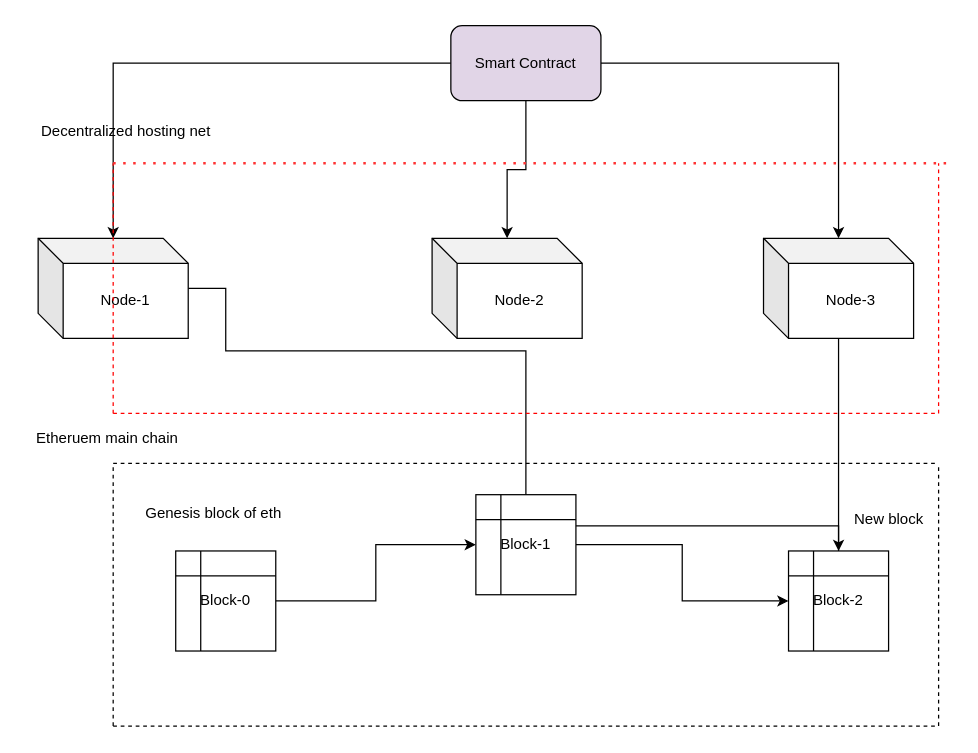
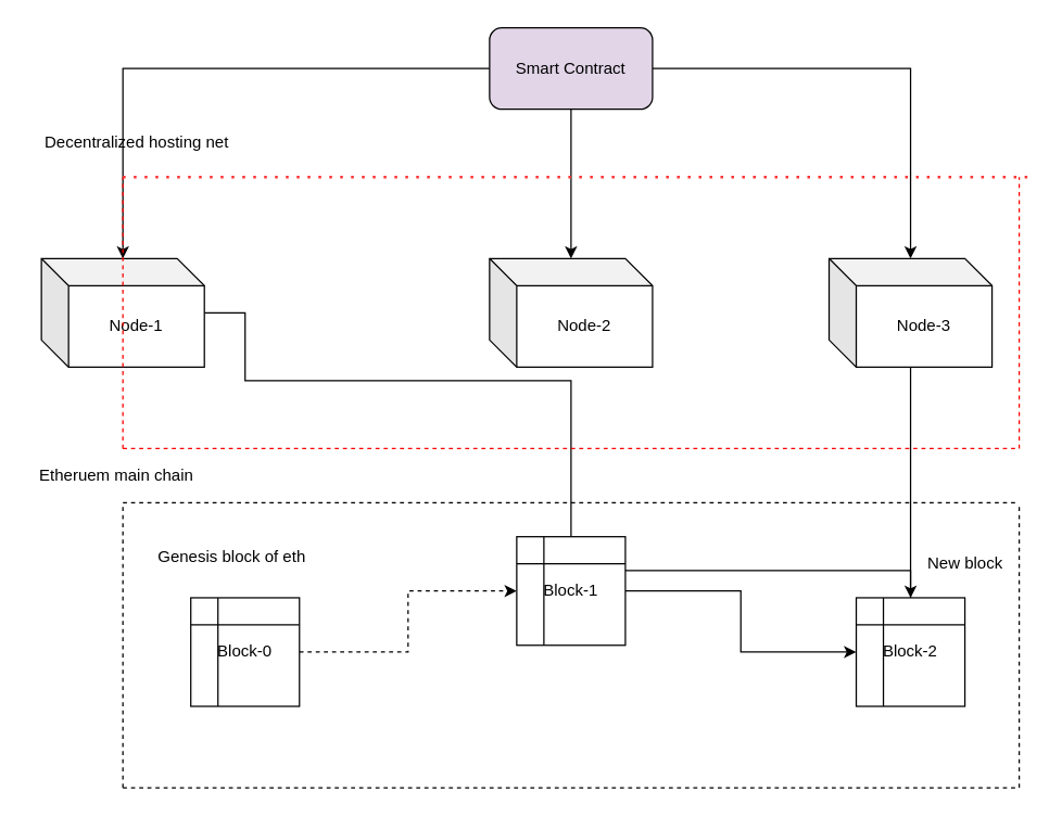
  <mxCell id="0" />
  <mxCell id="1" parent="0" />
  <mxCell id="2" style="edgeStyle=orthogonalEdgeStyle;rounded=0;orthogonalLoop=1;jettySize=auto;html=1;" edge="1" parent="1" source="5" target="7"><mxGeometry relative="1" as="geometry" /></mxCell>
  <mxCell id="3" value="" style="edgeStyle=orthogonalEdgeStyle;rounded=0;orthogonalLoop=1;jettySize=auto;html=1;" edge="1" parent="1" source="5" target="8"><mxGeometry relative="1" as="geometry" /></mxCell>
  <mxCell id="4" style="edgeStyle=orthogonalEdgeStyle;rounded=0;orthogonalLoop=1;jettySize=auto;html=1;" edge="1" parent="1" source="5" target="10"><mxGeometry relative="1" as="geometry" /></mxCell>
  <mxCell id="5" value="Smart Contract" style="rounded=1;whiteSpace=wrap;html=1;fillColor=#e1d5e7;" vertex="1" parent="1"><mxGeometry x="360" y="20" width="120" height="60" as="geometry" /></mxCell>
  <mxCell id="6" style="edgeStyle=orthogonalEdgeStyle;rounded=0;orthogonalLoop=1;jettySize=auto;html=1;entryX=0;entryY=0.5;entryDx=0;entryDy=0;" edge="1" parent="1" source="7" target="23"><mxGeometry relative="1" as="geometry"><Array as="points"><mxPoint x="180" y="280" /><mxPoint x="420" y="280" /><mxPoint x="420" y="420" /><mxPoint x="670" y="420" /><mxPoint x="670" y="480" /></Array></mxGeometry></mxCell>
  <mxCell id="7" value="Node-1" style="shape=cube;whiteSpace=wrap;html=1;boundedLbl=1;backgroundOutline=1;darkOpacity=0.05;darkOpacity2=0.1;" vertex="1" parent="1"><mxGeometry x="30" y="190" width="120" height="80" as="geometry" /></mxCell>
- <mxCell id="8" value="Node-2" style="shape=cube;whiteSpace=wrap;html=1;boundedLbl=1;backgroundOutline=1;darkOpacity=0.05;darkOpacity2=0.1;" vertex="1" parent="1"><mxGeometry x="345" y="190" width="120" height="80" as="geometry" /></mxCell>
+ <mxCell id="8" value="Node-2" style="shape=cube;whiteSpace=wrap;html=1;boundedLbl=1;backgroundOutline=1;darkOpacity=0.05;darkOpacity2=0.1;" vertex="1" parent="1"><mxGeometry x="360" y="190" width="120" height="80" as="geometry" /></mxCell>
  <mxCell id="9" style="edgeStyle=orthogonalEdgeStyle;rounded=0;orthogonalLoop=1;jettySize=auto;html=1;entryX=0.5;entryY=0;entryDx=0;entryDy=0;" edge="1" parent="1" source="10" target="23"><mxGeometry relative="1" as="geometry" /></mxCell>
  <mxCell id="10" value="Node-3" style="shape=cube;whiteSpace=wrap;html=1;boundedLbl=1;backgroundOutline=1;darkOpacity=0.05;darkOpacity2=0.1;" vertex="1" parent="1"><mxGeometry x="610" y="190" width="120" height="80" as="geometry" /></mxCell>
  <mxCell id="11" value="" style="endArrow=none;dashed=1;html=1;rounded=0;strokeColor=#FF0000;" edge="1" parent="1"><mxGeometry width="50" height="50" relative="1" as="geometry"><mxPoint x="90" y="330" as="sourcePoint" /><mxPoint x="90" y="130" as="targetPoint" /></mxGeometry></mxCell>
  <mxCell id="12" value="" style="endArrow=none;dashed=1;html=1;dashPattern=1 3;strokeWidth=2;rounded=0;strokeColor=#FF3333;" edge="1" parent="1"><mxGeometry width="50" height="50" relative="1" as="geometry"><mxPoint x="90" y="130" as="sourcePoint" /><mxPoint x="760" y="130" as="targetPoint" /></mxGeometry></mxCell>
  <mxCell id="13" value="" style="endArrow=none;dashed=1;html=1;rounded=0;strokeColor=#FF0000;" edge="1" parent="1"><mxGeometry width="50" height="50" relative="1" as="geometry"><mxPoint x="750" y="330" as="sourcePoint" /><mxPoint x="750" y="130" as="targetPoint" /></mxGeometry></mxCell>
  <mxCell id="14" value="" style="endArrow=none;dashed=1;html=1;rounded=0;strokeColor=#FF0000;" edge="1" parent="1"><mxGeometry width="50" height="50" relative="1" as="geometry"><mxPoint x="90" y="330" as="sourcePoint" /><mxPoint x="750" y="330" as="targetPoint" /></mxGeometry></mxCell>
  <mxCell id="15" value="" style="endArrow=none;dashed=1;html=1;rounded=0;" edge="1" parent="1"><mxGeometry width="50" height="50" relative="1" as="geometry"><mxPoint x="90" y="580" as="sourcePoint" /><mxPoint x="90" y="370" as="targetPoint" /></mxGeometry></mxCell>
  <mxCell id="16" value="" style="endArrow=none;dashed=1;html=1;rounded=0;" edge="1" parent="1"><mxGeometry width="50" height="50" relative="1" as="geometry"><mxPoint x="90" y="370" as="sourcePoint" /><mxPoint x="750" y="370" as="targetPoint" /></mxGeometry></mxCell>
  <mxCell id="17" value="" style="endArrow=none;dashed=1;html=1;rounded=0;" edge="1" parent="1"><mxGeometry width="50" height="50" relative="1" as="geometry"><mxPoint x="750" y="580" as="sourcePoint" /><mxPoint x="750" y="370" as="targetPoint" /></mxGeometry></mxCell>
  <mxCell id="18" value="" style="endArrow=none;dashed=1;html=1;rounded=0;" edge="1" parent="1"><mxGeometry width="50" height="50" relative="1" as="geometry"><mxPoint x="90" y="580" as="sourcePoint" /><mxPoint x="750" y="580" as="targetPoint" /></mxGeometry></mxCell>
- <mxCell id="19" style="edgeStyle=orthogonalEdgeStyle;rounded=0;orthogonalLoop=1;jettySize=auto;html=1;entryX=0;entryY=0.5;entryDx=0;entryDy=0;" edge="1" parent="1" source="20" target="22"><mxGeometry relative="1" as="geometry" /></mxCell>
+ <mxCell id="19" style="edgeStyle=orthogonalEdgeStyle;rounded=0;orthogonalLoop=1;jettySize=auto;html=1;entryX=0;entryY=0.5;entryDx=0;entryDy=0;dashed=1;" edge="1" parent="1" source="20" target="22"><mxGeometry relative="1" as="geometry" /></mxCell>
  <mxCell id="20" value="Block-0" style="shape=internalStorage;whiteSpace=wrap;html=1;backgroundOutline=1;" vertex="1" parent="1"><mxGeometry x="140" y="440" width="80" height="80" as="geometry" /></mxCell>
  <mxCell id="21" style="edgeStyle=orthogonalEdgeStyle;rounded=0;orthogonalLoop=1;jettySize=auto;html=1;entryX=0;entryY=0.5;entryDx=0;entryDy=0;" edge="1" parent="1" source="22" target="23"><mxGeometry relative="1" as="geometry" /></mxCell>
  <mxCell id="22" value="Block-1" style="shape=internalStorage;whiteSpace=wrap;html=1;backgroundOutline=1;" vertex="1" parent="1"><mxGeometry x="380" y="395" width="80" height="80" as="geometry" /></mxCell>
  <mxCell id="23" value="Block-2" style="shape=internalStorage;whiteSpace=wrap;html=1;backgroundOutline=1;" vertex="1" parent="1"><mxGeometry x="630" y="440" width="80" height="80" as="geometry" /></mxCell>
  <mxCell id="24" value="Decentralized hosting net" style="text;html=1;align=center;verticalAlign=middle;resizable=0;points=[];autosize=1;strokeColor=none;fillColor=none;" vertex="1" parent="1"><mxGeometry x="20" y="90" width="160" height="30" as="geometry" /></mxCell>
  <mxCell id="25" value="Etheruem main chain" style="text;html=1;align=center;verticalAlign=middle;resizable=0;points=[];autosize=1;strokeColor=none;fillColor=none;" vertex="1" parent="1"><mxGeometry x="20" y="335" width="130" height="30" as="geometry" /></mxCell>
  <mxCell id="26" value="Genesis block of eth" style="text;html=1;align=center;verticalAlign=middle;resizable=0;points=[];autosize=1;strokeColor=none;fillColor=none;" vertex="1" parent="1"><mxGeometry x="105" y="395" width="130" height="30" as="geometry" /></mxCell>
  <mxCell id="27" value="New block" style="text;html=1;align=center;verticalAlign=middle;resizable=0;points=[];autosize=1;strokeColor=none;fillColor=none;" vertex="1" parent="1"><mxGeometry x="670" y="400" width="80" height="30" as="geometry" /></mxCell>
